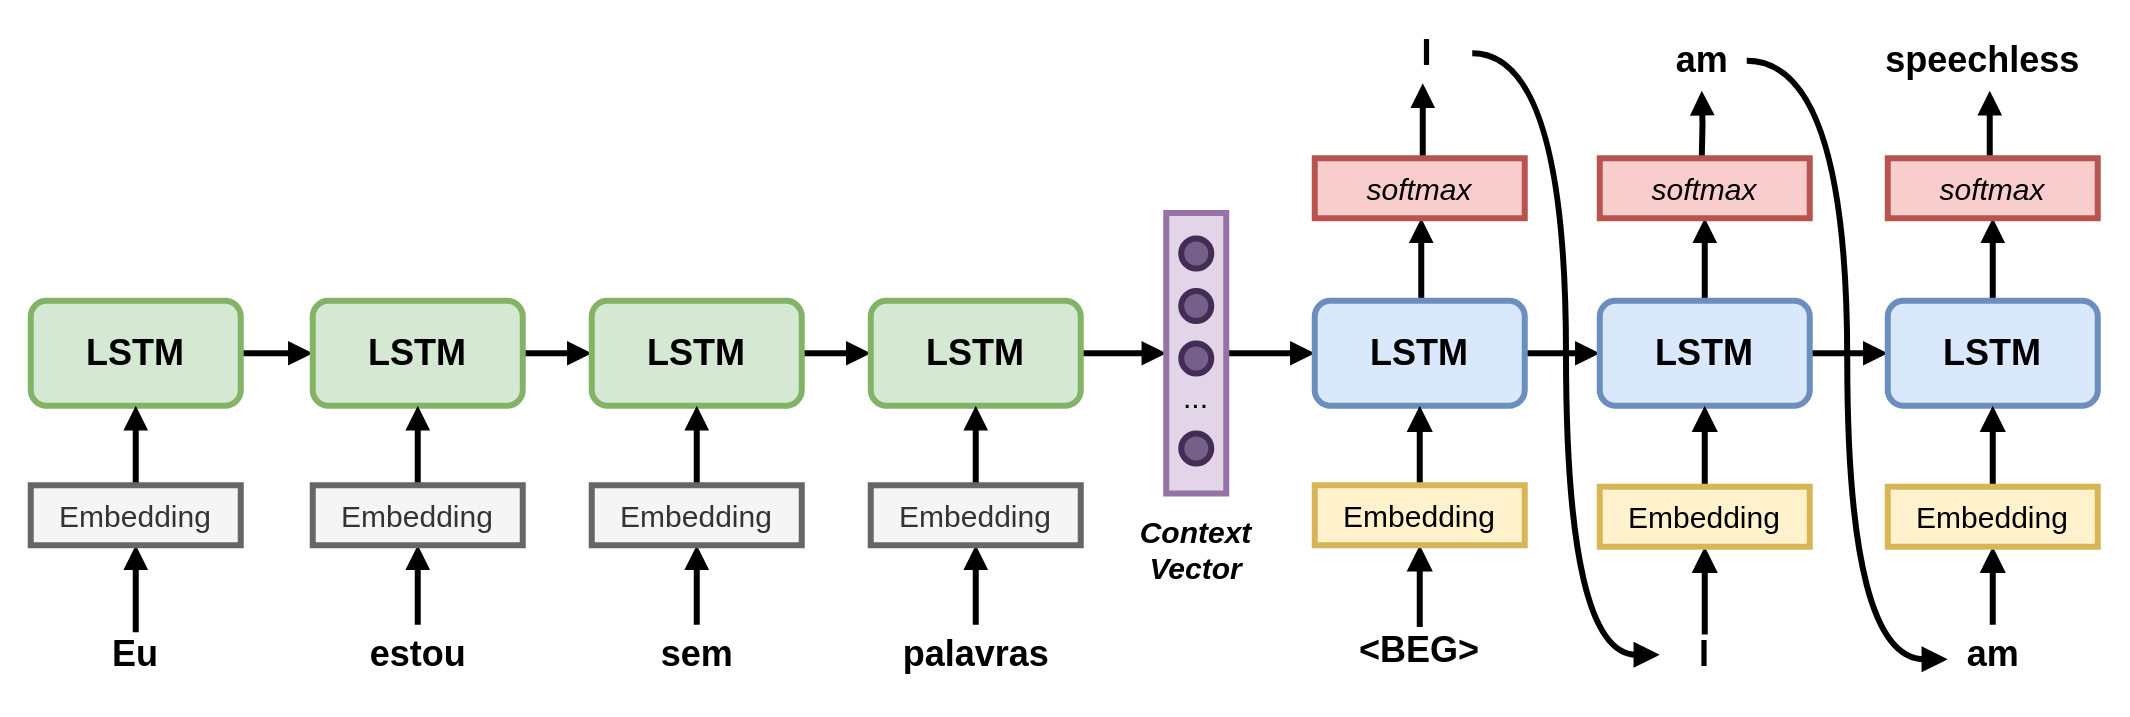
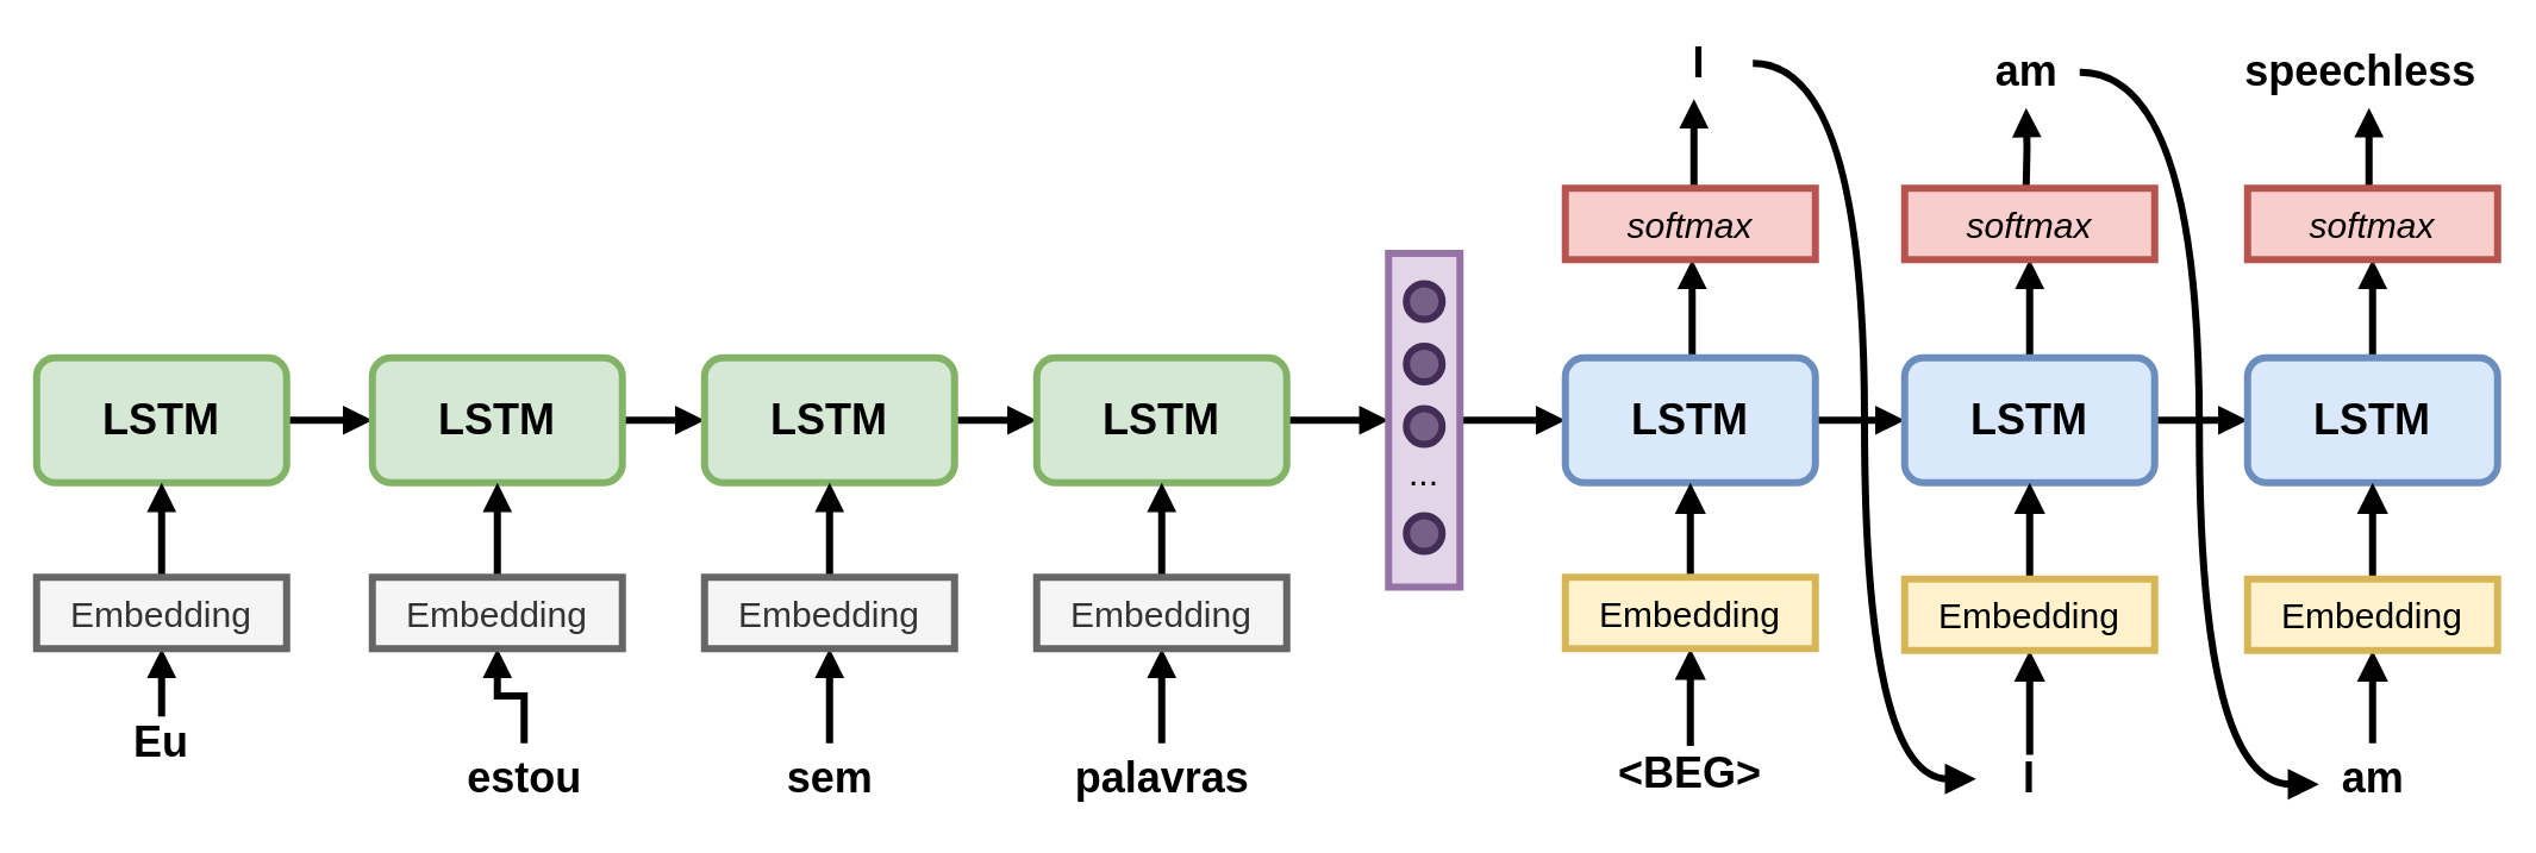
  <mxCell id="0" />
  <mxCell id="1" parent="0" />
  <mxCell id="2" style="edgeStyle=orthogonalEdgeStyle;rounded=0;orthogonalLoop=1;jettySize=auto;html=1;entryX=0.5;entryY=1;entryDx=0;entryDy=0;strokeWidth=4;fontSize=20;endArrow=block;endFill=1;" parent="1" source="3" target="18" edge="1"><mxGeometry relative="1" as="geometry" /></mxCell>
- <mxCell id="3" value="&lt;b&gt;Eu&lt;/b&gt;" style="text;html=1;strokeColor=none;fillColor=none;align=center;verticalAlign=middle;whiteSpace=wrap;rounded=0;fontSize=24;" parent="1" vertex="1"><mxGeometry x="60" y="421" width="60" height="30" as="geometry" /></mxCell>
+ <mxCell id="3" value="&lt;b&gt;Eu&lt;/b&gt;" style="text;html=1;strokeColor=none;fillColor=none;align=center;verticalAlign=middle;whiteSpace=wrap;rounded=0;fontSize=24;" parent="1" vertex="1"><mxGeometry x="60" y="401" width="60" height="30" as="geometry" /></mxCell>
  <mxCell id="4" style="edgeStyle=orthogonalEdgeStyle;rounded=0;orthogonalLoop=1;jettySize=auto;html=1;entryX=0.5;entryY=1;entryDx=0;entryDy=0;strokeWidth=4;fontSize=20;endArrow=block;endFill=1;" parent="1" source="5" target="22" edge="1"><mxGeometry relative="1" as="geometry" /></mxCell>
- <mxCell id="5" value="estou" style="text;html=1;align=center;verticalAlign=middle;resizable=0;points=[];autosize=1;strokeColor=none;fillColor=none;fontSize=24;fontStyle=1" parent="1" vertex="1"><mxGeometry x="233" y="416" width="90" height="40" as="geometry" /></mxCell>
+ <mxCell id="5" value="estou" style="text;html=1;align=center;verticalAlign=middle;resizable=0;points=[];autosize=1;strokeColor=none;fillColor=none;fontSize=24;fontStyle=1" parent="1" vertex="1"><mxGeometry x="248" y="416" width="90" height="40" as="geometry" /></mxCell>
  <mxCell id="6" style="edgeStyle=orthogonalEdgeStyle;rounded=0;orthogonalLoop=1;jettySize=auto;html=1;entryX=0.5;entryY=1;entryDx=0;entryDy=0;strokeWidth=4;fontSize=20;endArrow=block;endFill=1;" parent="1" source="7" target="26" edge="1"><mxGeometry relative="1" as="geometry" /></mxCell>
  <mxCell id="7" value="sem" style="text;html=1;align=center;verticalAlign=middle;resizable=0;points=[];autosize=1;strokeColor=none;fillColor=none;fontSize=24;fontStyle=1" parent="1" vertex="1"><mxGeometry x="429" y="416" width="70" height="40" as="geometry" /></mxCell>
  <mxCell id="8" style="edgeStyle=orthogonalEdgeStyle;rounded=0;orthogonalLoop=1;jettySize=auto;html=1;strokeWidth=4;fontSize=20;endArrow=block;endFill=1;" parent="1" source="9" target="30" edge="1"><mxGeometry relative="1" as="geometry"><mxPoint x="650" y="384" as="targetPoint" /></mxGeometry></mxCell>
  <mxCell id="9" value="palavras" style="text;html=1;align=center;verticalAlign=middle;resizable=0;points=[];autosize=1;strokeColor=none;fillColor=none;fontSize=24;fontStyle=1" parent="1" vertex="1"><mxGeometry x="590" y="416" width="120" height="40" as="geometry" /></mxCell>
  <mxCell id="10" style="edgeStyle=orthogonalEdgeStyle;rounded=0;orthogonalLoop=1;jettySize=auto;html=1;entryX=0;entryY=0.5;entryDx=0;entryDy=0;strokeWidth=4;endArrow=block;endFill=1;endSize=7;curved=1;" edge="1" parent="1" source="11" target="56"><mxGeometry relative="1" as="geometry" /></mxCell>
  <mxCell id="11" value="I" style="text;html=1;strokeColor=none;fillColor=none;align=center;verticalAlign=middle;whiteSpace=wrap;rounded=0;fontSize=24;fontStyle=1" parent="1" vertex="1"><mxGeometry x="921" y="20" width="60" height="30" as="geometry" /></mxCell>
  <mxCell id="12" style="edgeStyle=orthogonalEdgeStyle;curved=1;rounded=0;orthogonalLoop=1;jettySize=auto;html=1;entryX=0;entryY=0.575;entryDx=0;entryDy=0;entryPerimeter=0;strokeWidth=4;endArrow=block;endFill=1;endSize=7;" edge="1" parent="1" source="13" target="58"><mxGeometry relative="1" as="geometry" /></mxCell>
  <mxCell id="13" value="am" style="text;html=1;align=center;verticalAlign=middle;resizable=0;points=[];autosize=1;strokeColor=none;fillColor=none;fontSize=24;fontStyle=1" parent="1" vertex="1"><mxGeometry x="1104" y="20" width="60" height="40" as="geometry" /></mxCell>
  <mxCell id="14" value="speechless" style="text;html=1;align=center;verticalAlign=middle;resizable=0;points=[];autosize=1;strokeColor=none;fillColor=none;fontSize=24;fontStyle=1" parent="1" vertex="1"><mxGeometry x="1246" y="20" width="150" height="40" as="geometry" /></mxCell>
  <mxCell id="15" style="edgeStyle=orthogonalEdgeStyle;rounded=0;orthogonalLoop=1;jettySize=auto;html=1;entryX=0;entryY=0.5;entryDx=0;entryDy=0;strokeWidth=4;fontSize=20;endArrow=block;endFill=1;" parent="1" source="16" target="20" edge="1"><mxGeometry relative="1" as="geometry" /></mxCell>
  <mxCell id="16" value="&lt;b&gt;LSTM&lt;/b&gt;" style="rounded=1;whiteSpace=wrap;html=1;fontSize=24;strokeWidth=4;fillColor=#d5e8d4;strokeColor=#82b366;" parent="1" vertex="1"><mxGeometry x="20" y="200" width="140" height="70" as="geometry" /></mxCell>
  <mxCell id="17" style="edgeStyle=orthogonalEdgeStyle;rounded=0;orthogonalLoop=1;jettySize=auto;html=1;entryX=0.5;entryY=1;entryDx=0;entryDy=0;fontSize=20;strokeWidth=4;endArrow=block;endFill=1;" parent="1" source="18" target="16" edge="1"><mxGeometry relative="1" as="geometry" /></mxCell>
  <mxCell id="18" value="Embedding" style="rounded=0;whiteSpace=wrap;html=1;strokeWidth=4;fontSize=20;fillColor=#f5f5f5;fontColor=#333333;strokeColor=#666666;" parent="1" vertex="1"><mxGeometry x="20" y="323" width="140" height="40" as="geometry" /></mxCell>
  <mxCell id="19" style="edgeStyle=orthogonalEdgeStyle;rounded=0;orthogonalLoop=1;jettySize=auto;html=1;entryX=0;entryY=0.5;entryDx=0;entryDy=0;strokeWidth=4;fontSize=20;endArrow=block;endFill=1;" parent="1" source="20" target="24" edge="1"><mxGeometry relative="1" as="geometry" /></mxCell>
  <mxCell id="20" value="&lt;b&gt;LSTM&lt;/b&gt;" style="rounded=1;whiteSpace=wrap;html=1;fontSize=24;strokeWidth=4;fillColor=#d5e8d4;strokeColor=#82b366;" parent="1" vertex="1"><mxGeometry x="208" y="200" width="140" height="70" as="geometry" /></mxCell>
  <mxCell id="21" style="edgeStyle=orthogonalEdgeStyle;rounded=0;orthogonalLoop=1;jettySize=auto;html=1;entryX=0.5;entryY=1;entryDx=0;entryDy=0;fontSize=20;strokeWidth=4;endArrow=block;endFill=1;" parent="1" source="22" target="20" edge="1"><mxGeometry relative="1" as="geometry" /></mxCell>
  <mxCell id="22" value="Embedding" style="rounded=0;whiteSpace=wrap;html=1;strokeWidth=4;fontSize=20;fillColor=#f5f5f5;fontColor=#333333;strokeColor=#666666;" parent="1" vertex="1"><mxGeometry x="208" y="323" width="140" height="40" as="geometry" /></mxCell>
  <mxCell id="23" value="" style="edgeStyle=orthogonalEdgeStyle;rounded=0;orthogonalLoop=1;jettySize=auto;html=1;strokeWidth=4;fontSize=20;endArrow=block;endFill=1;" parent="1" source="24" target="28" edge="1"><mxGeometry relative="1" as="geometry" /></mxCell>
  <mxCell id="24" value="&lt;b&gt;LSTM&lt;/b&gt;" style="rounded=1;whiteSpace=wrap;html=1;fontSize=24;strokeWidth=4;fillColor=#d5e8d4;strokeColor=#82b366;" parent="1" vertex="1"><mxGeometry x="394" y="200" width="140" height="70" as="geometry" /></mxCell>
  <mxCell id="25" style="edgeStyle=orthogonalEdgeStyle;rounded=0;orthogonalLoop=1;jettySize=auto;html=1;entryX=0.5;entryY=1;entryDx=0;entryDy=0;fontSize=20;strokeWidth=4;endArrow=block;endFill=1;" parent="1" source="26" target="24" edge="1"><mxGeometry relative="1" as="geometry" /></mxCell>
  <mxCell id="26" value="Embedding" style="rounded=0;whiteSpace=wrap;html=1;strokeWidth=4;fontSize=20;fillColor=#f5f5f5;fontColor=#333333;strokeColor=#666666;" parent="1" vertex="1"><mxGeometry x="394" y="323" width="140" height="40" as="geometry" /></mxCell>
  <mxCell id="27" style="edgeStyle=orthogonalEdgeStyle;rounded=0;orthogonalLoop=1;jettySize=auto;html=1;entryX=0;entryY=0.5;entryDx=0;entryDy=0;strokeWidth=4;fontSize=20;endArrow=block;endFill=1;" parent="1" source="28" target="32" edge="1"><mxGeometry relative="1" as="geometry" /></mxCell>
  <mxCell id="28" value="&lt;b&gt;LSTM&lt;/b&gt;" style="rounded=1;whiteSpace=wrap;html=1;fontSize=24;strokeWidth=4;fillColor=#d5e8d4;strokeColor=#82b366;" parent="1" vertex="1"><mxGeometry x="580" y="200" width="140" height="70" as="geometry" /></mxCell>
  <mxCell id="29" style="edgeStyle=orthogonalEdgeStyle;rounded=0;orthogonalLoop=1;jettySize=auto;html=1;entryX=0.5;entryY=1;entryDx=0;entryDy=0;fontSize=20;strokeWidth=4;endArrow=block;endFill=1;" parent="1" source="30" target="28" edge="1"><mxGeometry relative="1" as="geometry" /></mxCell>
  <mxCell id="30" value="Embedding" style="rounded=0;whiteSpace=wrap;html=1;strokeWidth=4;fontSize=20;fillColor=#f5f5f5;fontColor=#333333;strokeColor=#666666;" parent="1" vertex="1"><mxGeometry x="580" y="323" width="140" height="40" as="geometry" /></mxCell>
  <mxCell id="31" style="edgeStyle=orthogonalEdgeStyle;rounded=0;orthogonalLoop=1;jettySize=auto;html=1;entryX=0;entryY=0.5;entryDx=0;entryDy=0;strokeWidth=4;fontSize=20;endArrow=block;endFill=1;" parent="1" source="32" target="35" edge="1"><mxGeometry relative="1" as="geometry" /></mxCell>
  <mxCell id="32" value="" style="rounded=0;whiteSpace=wrap;html=1;strokeWidth=4;fontSize=20;fillColor=#e1d5e7;strokeColor=#9673a6;fontStyle=3" parent="1" vertex="1"><mxGeometry x="777" y="141.5" width="40" height="187" as="geometry" /></mxCell>
  <mxCell id="33" style="edgeStyle=orthogonalEdgeStyle;rounded=0;orthogonalLoop=1;jettySize=auto;html=1;exitX=0.5;exitY=0;exitDx=0;exitDy=0;entryX=0.5;entryY=1;entryDx=0;entryDy=0;strokeWidth=4;fontSize=20;endArrow=block;endFill=1;" parent="1" edge="1"><mxGeometry relative="1" as="geometry"><mxPoint x="947" y="200" as="sourcePoint" /><mxPoint x="947" y="145" as="targetPoint" /></mxGeometry></mxCell>
  <mxCell id="34" value="" style="edgeStyle=orthogonalEdgeStyle;rounded=0;orthogonalLoop=1;jettySize=auto;html=1;strokeWidth=4;fontSize=20;endArrow=block;endFill=1;" parent="1" source="35" target="38" edge="1"><mxGeometry relative="1" as="geometry" /></mxCell>
  <mxCell id="35" value="&lt;b&gt;LSTM&lt;/b&gt;" style="rounded=1;whiteSpace=wrap;html=1;fontSize=24;strokeWidth=4;fillColor=#dae8fc;strokeColor=#6c8ebf;" parent="1" vertex="1"><mxGeometry x="876" y="200" width="140" height="70" as="geometry" /></mxCell>
  <mxCell id="36" style="edgeStyle=orthogonalEdgeStyle;rounded=0;orthogonalLoop=1;jettySize=auto;html=1;exitX=0.5;exitY=0;exitDx=0;exitDy=0;entryX=0.5;entryY=1;entryDx=0;entryDy=0;strokeWidth=4;fontSize=20;endArrow=block;endFill=1;" parent="1" source="38" target="44" edge="1"><mxGeometry relative="1" as="geometry" /></mxCell>
  <mxCell id="37" value="" style="edgeStyle=orthogonalEdgeStyle;rounded=0;orthogonalLoop=1;jettySize=auto;html=1;strokeWidth=4;fontSize=20;endArrow=block;endFill=1;" parent="1" source="38" target="40" edge="1"><mxGeometry relative="1" as="geometry" /></mxCell>
  <mxCell id="38" value="&lt;b&gt;LSTM&lt;/b&gt;" style="rounded=1;whiteSpace=wrap;html=1;fontSize=24;strokeWidth=4;fillColor=#dae8fc;strokeColor=#6c8ebf;" parent="1" vertex="1"><mxGeometry x="1066" y="200" width="140" height="70" as="geometry" /></mxCell>
  <mxCell id="39" style="edgeStyle=orthogonalEdgeStyle;rounded=0;orthogonalLoop=1;jettySize=auto;html=1;entryX=0.5;entryY=1;entryDx=0;entryDy=0;strokeWidth=4;fontSize=20;endArrow=block;endFill=1;" parent="1" source="40" target="46" edge="1"><mxGeometry relative="1" as="geometry" /></mxCell>
  <mxCell id="40" value="&lt;b&gt;LSTM&lt;/b&gt;" style="rounded=1;whiteSpace=wrap;html=1;fontSize=24;strokeWidth=4;fillColor=#dae8fc;strokeColor=#6c8ebf;" parent="1" vertex="1"><mxGeometry x="1258" y="200" width="140" height="70" as="geometry" /></mxCell>
  <mxCell id="41" style="edgeStyle=orthogonalEdgeStyle;rounded=0;orthogonalLoop=1;jettySize=auto;html=1;strokeWidth=4;fontSize=20;endArrow=block;endFill=1;" parent="1" edge="1"><mxGeometry relative="1" as="geometry"><mxPoint x="948" y="105" as="sourcePoint" /><mxPoint x="948" y="55" as="targetPoint" /></mxGeometry></mxCell>
  <mxCell id="42" value="&lt;i&gt;softmax&lt;/i&gt;" style="rounded=0;whiteSpace=wrap;html=1;strokeWidth=4;fontSize=20;fillColor=#f8cecc;strokeColor=#b85450;" parent="1" vertex="1"><mxGeometry x="876" y="105" width="140" height="40" as="geometry" /></mxCell>
  <mxCell id="43" style="edgeStyle=orthogonalEdgeStyle;rounded=0;orthogonalLoop=1;jettySize=auto;html=1;strokeWidth=4;fontSize=20;endArrow=block;endFill=1;" parent="1" target="13" edge="1"><mxGeometry relative="1" as="geometry"><mxPoint x="1134" y="105" as="sourcePoint" /></mxGeometry></mxCell>
  <mxCell id="44" value="&lt;i&gt;softmax&lt;/i&gt;" style="rounded=0;whiteSpace=wrap;html=1;strokeWidth=4;fontSize=20;fillColor=#f8cecc;strokeColor=#b85450;" parent="1" vertex="1"><mxGeometry x="1066" y="105" width="140" height="40" as="geometry" /></mxCell>
  <mxCell id="45" style="edgeStyle=orthogonalEdgeStyle;rounded=0;orthogonalLoop=1;jettySize=auto;html=1;strokeWidth=4;fontSize=20;endArrow=block;endFill=1;" parent="1" edge="1"><mxGeometry relative="1" as="geometry"><mxPoint x="1326" y="105" as="sourcePoint" /><mxPoint x="1326" y="60" as="targetPoint" /></mxGeometry></mxCell>
  <mxCell id="46" value="&lt;i&gt;softmax&lt;/i&gt;" style="rounded=0;whiteSpace=wrap;html=1;strokeWidth=4;fontSize=20;fillColor=#f8cecc;strokeColor=#b85450;" parent="1" vertex="1"><mxGeometry x="1258" y="105" width="140" height="40" as="geometry" /></mxCell>
- <mxCell id="47" value="&lt;b&gt;&lt;i&gt;Context&lt;br&gt;Vector&lt;/i&gt;&lt;/b&gt;" style="text;html=1;strokeColor=none;fillColor=none;align=center;verticalAlign=middle;whiteSpace=wrap;rounded=0;strokeWidth=4;fontSize=20;" parent="1" vertex="1"><mxGeometry x="767" y="345" width="60" height="42" as="geometry" /></mxCell>
  <mxCell id="48" value="" style="ellipse;whiteSpace=wrap;html=1;aspect=fixed;strokeWidth=4;fontSize=20;fillColor=#76608a;fontColor=#ffffff;strokeColor=#432D57;" parent="1" vertex="1"><mxGeometry x="787" y="158.5" width="20" height="20" as="geometry" /></mxCell>
  <mxCell id="49" value="" style="ellipse;whiteSpace=wrap;html=1;aspect=fixed;strokeWidth=4;fontSize=20;fillColor=#76608a;fontColor=#ffffff;strokeColor=#432D57;" parent="1" vertex="1"><mxGeometry x="787" y="193.5" width="20" height="20" as="geometry" /></mxCell>
  <mxCell id="50" value="" style="ellipse;whiteSpace=wrap;html=1;aspect=fixed;strokeWidth=4;fontSize=20;fillColor=#76608a;fontColor=#ffffff;strokeColor=#432D57;" parent="1" vertex="1"><mxGeometry x="787" y="228.5" width="20" height="20" as="geometry" /></mxCell>
  <mxCell id="51" value="" style="ellipse;whiteSpace=wrap;html=1;aspect=fixed;strokeWidth=4;fontSize=20;fillColor=#76608a;fontColor=#ffffff;strokeColor=#432D57;" parent="1" vertex="1"><mxGeometry x="787" y="288.5" width="20" height="20" as="geometry" /></mxCell>
  <mxCell id="52" value="..." style="text;html=1;strokeColor=none;fillColor=none;align=center;verticalAlign=middle;whiteSpace=wrap;rounded=0;strokeWidth=4;fontSize=20;" parent="1" vertex="1"><mxGeometry x="767" y="248.5" width="60" height="30" as="geometry" /></mxCell>
  <mxCell id="53" style="edgeStyle=orthogonalEdgeStyle;rounded=0;orthogonalLoop=1;jettySize=auto;html=1;entryX=0.5;entryY=1;entryDx=0;entryDy=0;strokeWidth=4;endSize=7;endArrow=block;endFill=1;" edge="1" parent="1" source="54" target="60"><mxGeometry relative="1" as="geometry" /></mxCell>
  <mxCell id="54" value="&lt;b&gt;&lt;font style=&quot;font-size: 24px;&quot;&gt;&amp;lt;BEG&amp;gt;&lt;/font&gt;&lt;/b&gt;" style="text;html=1;strokeColor=none;fillColor=none;align=center;verticalAlign=middle;whiteSpace=wrap;rounded=0;strokeWidth=4;fontSize=20;" parent="1" vertex="1"><mxGeometry x="916" y="417.5" width="60" height="30" as="geometry" /></mxCell>
  <mxCell id="55" style="edgeStyle=orthogonalEdgeStyle;rounded=0;orthogonalLoop=1;jettySize=auto;html=1;entryX=0.5;entryY=1;entryDx=0;entryDy=0;strokeWidth=4;endSize=7;endArrow=block;endFill=1;" edge="1" parent="1" source="56" target="62"><mxGeometry relative="1" as="geometry" /></mxCell>
  <mxCell id="56" value="I" style="text;html=1;strokeColor=none;fillColor=none;align=center;verticalAlign=middle;whiteSpace=wrap;rounded=0;fontSize=24;fontStyle=1" parent="1" vertex="1"><mxGeometry x="1106" y="422.5" width="60" height="27" as="geometry" /></mxCell>
  <mxCell id="57" style="edgeStyle=orthogonalEdgeStyle;rounded=0;orthogonalLoop=1;jettySize=auto;html=1;strokeWidth=4;endSize=7;endArrow=block;endFill=1;" edge="1" parent="1" source="58" target="64"><mxGeometry relative="1" as="geometry" /></mxCell>
  <mxCell id="58" value="am" style="text;html=1;align=center;verticalAlign=middle;resizable=0;points=[];autosize=1;strokeColor=none;fillColor=none;fontSize=24;fontStyle=1" parent="1" vertex="1"><mxGeometry x="1298" y="416" width="60" height="40" as="geometry" /></mxCell>
  <mxCell id="59" style="edgeStyle=orthogonalEdgeStyle;rounded=0;orthogonalLoop=1;jettySize=auto;html=1;entryX=0.5;entryY=1;entryDx=0;entryDy=0;strokeWidth=4;endArrow=block;endFill=1;endSize=7;" edge="1" parent="1" source="60" target="35"><mxGeometry relative="1" as="geometry" /></mxCell>
  <mxCell id="60" value="Embedding" style="rounded=0;whiteSpace=wrap;html=1;strokeWidth=4;fontSize=20;fillColor=#fff2cc;strokeColor=#d6b656;" vertex="1" parent="1"><mxGeometry x="876" y="323" width="140" height="40" as="geometry" /></mxCell>
  <mxCell id="61" style="edgeStyle=orthogonalEdgeStyle;rounded=0;orthogonalLoop=1;jettySize=auto;html=1;entryX=0.5;entryY=1;entryDx=0;entryDy=0;strokeWidth=4;endArrow=block;endFill=1;endSize=7;" edge="1" parent="1" source="62" target="38"><mxGeometry relative="1" as="geometry" /></mxCell>
  <mxCell id="62" value="Embedding" style="rounded=0;whiteSpace=wrap;html=1;strokeWidth=4;fontSize=20;fillColor=#fff2cc;strokeColor=#d6b656;" vertex="1" parent="1"><mxGeometry x="1066" y="324" width="140" height="40" as="geometry" /></mxCell>
  <mxCell id="63" style="edgeStyle=orthogonalEdgeStyle;rounded=0;orthogonalLoop=1;jettySize=auto;html=1;strokeWidth=4;endArrow=block;endFill=1;endSize=7;entryX=0.5;entryY=1;entryDx=0;entryDy=0;" edge="1" parent="1" source="64" target="40"><mxGeometry relative="1" as="geometry"><mxPoint x="1328" y="295" as="targetPoint" /></mxGeometry></mxCell>
  <mxCell id="64" value="Embedding" style="rounded=0;whiteSpace=wrap;html=1;strokeWidth=4;fontSize=20;fillColor=#fff2cc;strokeColor=#d6b656;" vertex="1" parent="1"><mxGeometry x="1258" y="324" width="140" height="40" as="geometry" /></mxCell>
